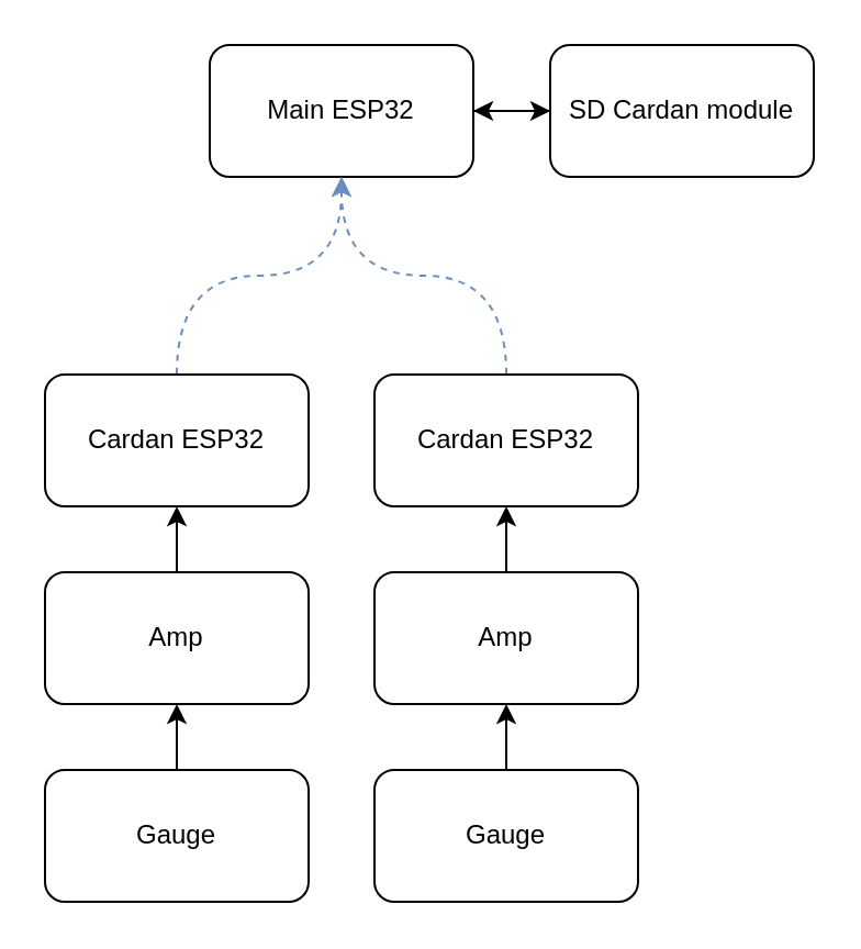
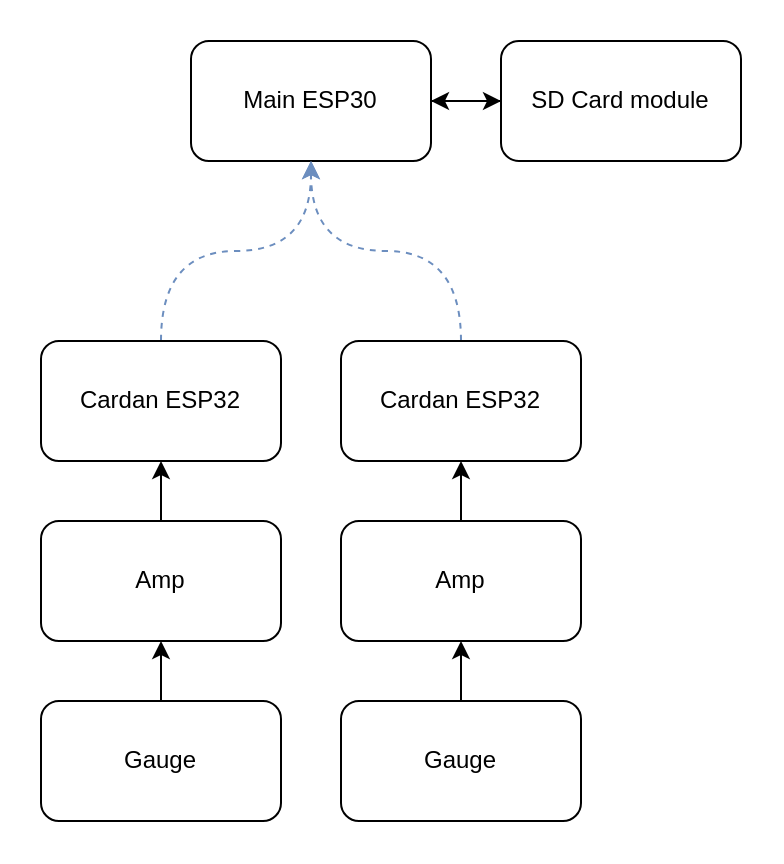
  <mxCell id="0" />
  <mxCell id="1" parent="0" />
  <mxCell id="2" style="edgeStyle=orthogonalEdgeStyle;rounded=0;orthogonalLoop=1;jettySize=auto;html=1;entryX=0;entryY=0.5;entryDx=0;entryDy=0;" edge="1" parent="1" source="3" target="5"><mxGeometry relative="1" as="geometry" /></mxCell>
- <mxCell id="3" value="Main ESP32" style="rounded=1;whiteSpace=wrap;html=1;" vertex="1" parent="1"><mxGeometry x="95" y="20" width="120" height="60" as="geometry" /></mxCell>
+ <mxCell id="3" value="Main ESP30" style="rounded=1;whiteSpace=wrap;html=1;" vertex="1" parent="1"><mxGeometry x="95" y="20" width="120" height="60" as="geometry" /></mxCell>
  <mxCell id="4" style="edgeStyle=orthogonalEdgeStyle;rounded=0;orthogonalLoop=1;jettySize=auto;html=1;" edge="1" parent="1" source="5" target="3"><mxGeometry relative="1" as="geometry" /></mxCell>
- <mxCell id="5" value="SD Cardan module" style="rounded=1;whiteSpace=wrap;html=1;" vertex="1" parent="1"><mxGeometry x="250" y="20" width="120" height="60" as="geometry" /></mxCell>
+ <mxCell id="5" value="SD Card module" style="rounded=1;whiteSpace=wrap;html=1;" vertex="1" parent="1"><mxGeometry x="250" y="20" width="120" height="60" as="geometry" /></mxCell>
  <mxCell id="6" style="edgeStyle=orthogonalEdgeStyle;rounded=0;orthogonalLoop=1;jettySize=auto;html=1;exitX=0.5;exitY=0;exitDx=0;exitDy=0;entryX=0.5;entryY=1;entryDx=0;entryDy=0;fillColor=#dae8fc;strokeColor=#6c8ebf;dashed=1;curved=1;" edge="1" parent="1" source="7" target="3"><mxGeometry relative="1" as="geometry" /></mxCell>
  <mxCell id="7" value="Cardan ESP32" style="rounded=1;whiteSpace=wrap;html=1;" vertex="1" parent="1"><mxGeometry x="170" y="170" width="120" height="60" as="geometry" /></mxCell>
  <mxCell id="8" style="edgeStyle=orthogonalEdgeStyle;rounded=0;orthogonalLoop=1;jettySize=auto;html=1;exitX=0.5;exitY=0;exitDx=0;exitDy=0;entryX=0.5;entryY=1;entryDx=0;entryDy=0;" edge="1" parent="1" source="9" target="7"><mxGeometry relative="1" as="geometry" /></mxCell>
  <mxCell id="9" value="Amp" style="rounded=1;whiteSpace=wrap;html=1;" vertex="1" parent="1"><mxGeometry x="170" y="260" width="120" height="60" as="geometry" /></mxCell>
  <mxCell id="10" style="edgeStyle=orthogonalEdgeStyle;rounded=0;orthogonalLoop=1;jettySize=auto;html=1;exitX=0.5;exitY=0;exitDx=0;exitDy=0;entryX=0.5;entryY=1;entryDx=0;entryDy=0;" edge="1" parent="1" source="11" target="9"><mxGeometry relative="1" as="geometry" /></mxCell>
  <mxCell id="11" value="Gauge" style="rounded=1;whiteSpace=wrap;html=1;" vertex="1" parent="1"><mxGeometry x="170" y="350" width="120" height="60" as="geometry" /></mxCell>
  <mxCell id="12" style="edgeStyle=orthogonalEdgeStyle;rounded=0;orthogonalLoop=1;jettySize=auto;html=1;exitX=0.5;exitY=0;exitDx=0;exitDy=0;entryX=0.5;entryY=1;entryDx=0;entryDy=0;dashed=1;fillColor=#dae8fc;strokeColor=#6c8ebf;curved=1;" edge="1" parent="1" source="13" target="3"><mxGeometry relative="1" as="geometry" /></mxCell>
  <mxCell id="13" value="Cardan ESP32" style="rounded=1;whiteSpace=wrap;html=1;" vertex="1" parent="1"><mxGeometry x="20" y="170" width="120" height="60" as="geometry" /></mxCell>
  <mxCell id="14" style="edgeStyle=orthogonalEdgeStyle;rounded=0;orthogonalLoop=1;jettySize=auto;html=1;exitX=0.5;exitY=0;exitDx=0;exitDy=0;entryX=0.5;entryY=1;entryDx=0;entryDy=0;" edge="1" parent="1" source="15" target="13"><mxGeometry relative="1" as="geometry" /></mxCell>
  <mxCell id="15" value="Amp" style="rounded=1;whiteSpace=wrap;html=1;" vertex="1" parent="1"><mxGeometry x="20" y="260" width="120" height="60" as="geometry" /></mxCell>
  <mxCell id="16" style="edgeStyle=orthogonalEdgeStyle;rounded=0;orthogonalLoop=1;jettySize=auto;html=1;exitX=0.5;exitY=0;exitDx=0;exitDy=0;entryX=0.5;entryY=1;entryDx=0;entryDy=0;" edge="1" parent="1" source="17" target="15"><mxGeometry relative="1" as="geometry" /></mxCell>
  <mxCell id="17" value="Gauge" style="rounded=1;whiteSpace=wrap;html=1;" vertex="1" parent="1"><mxGeometry x="20" y="350" width="120" height="60" as="geometry" /></mxCell>
